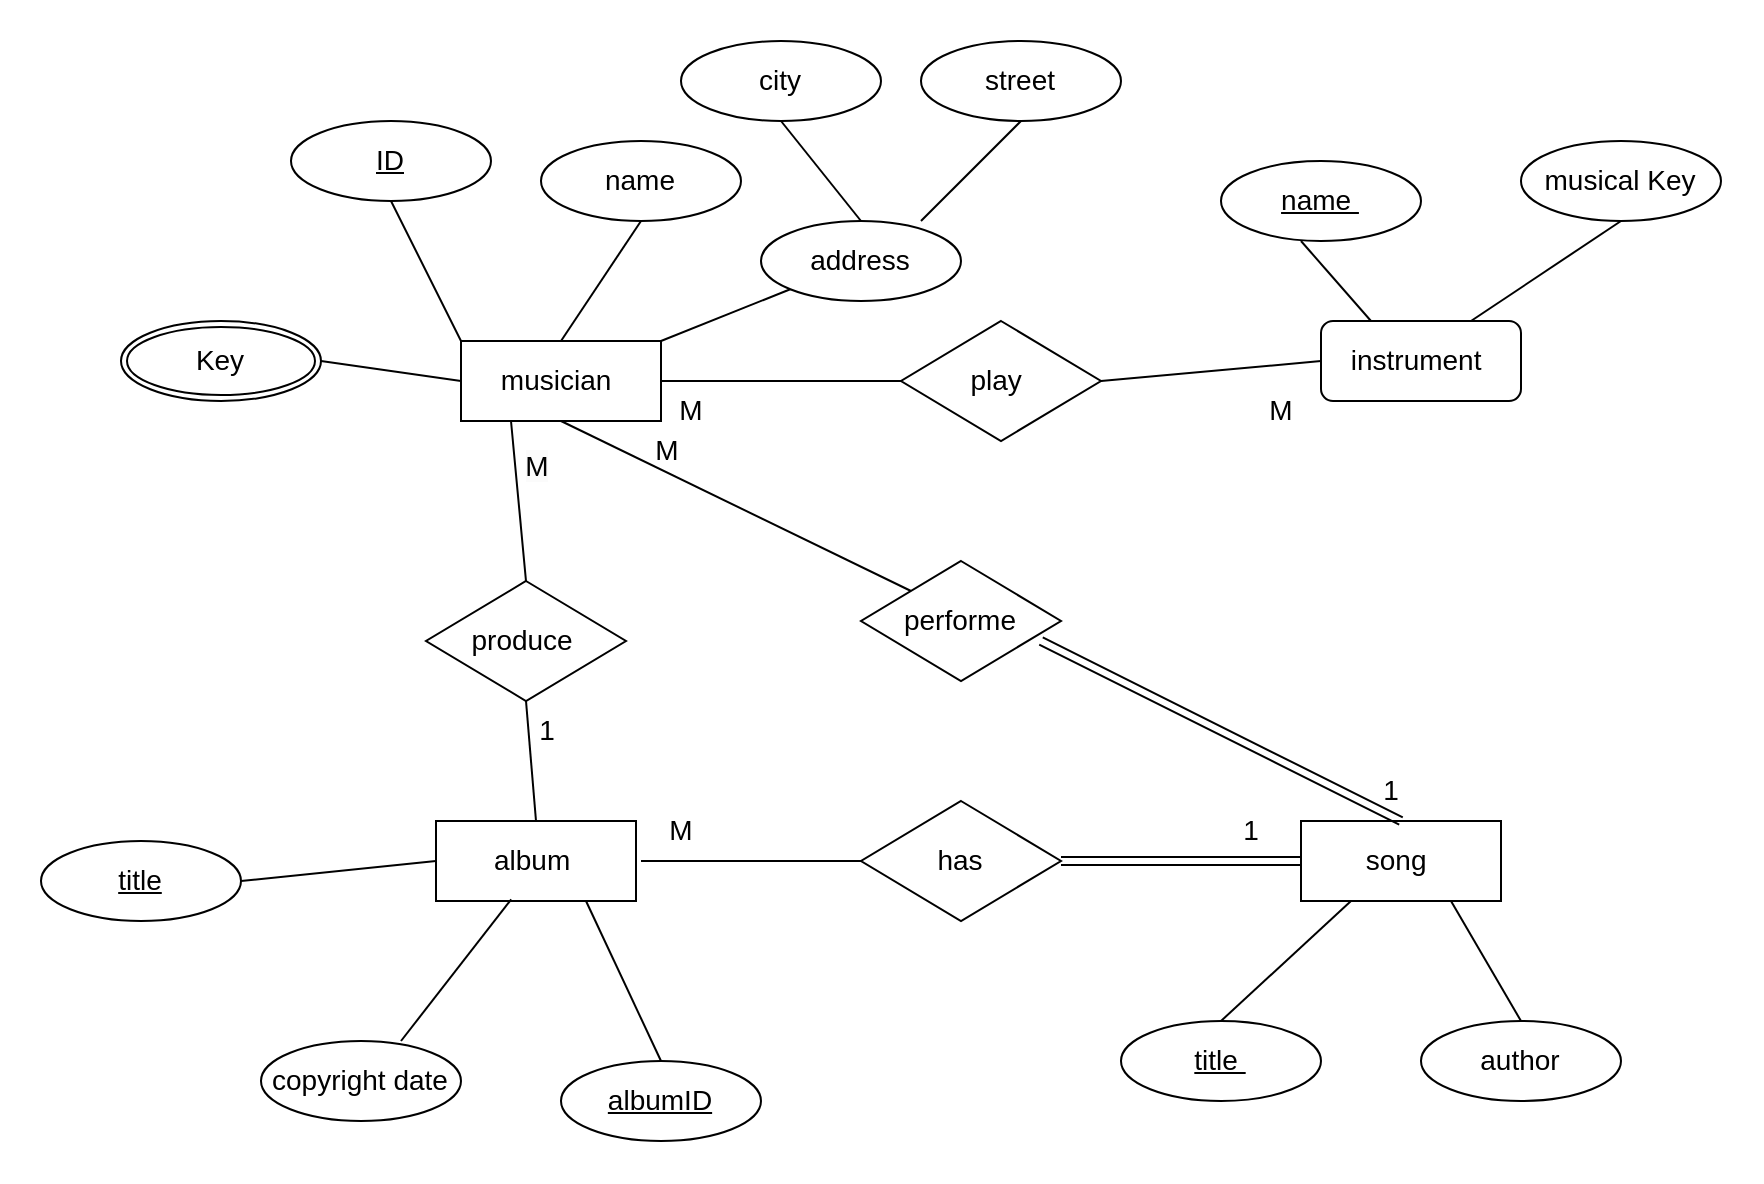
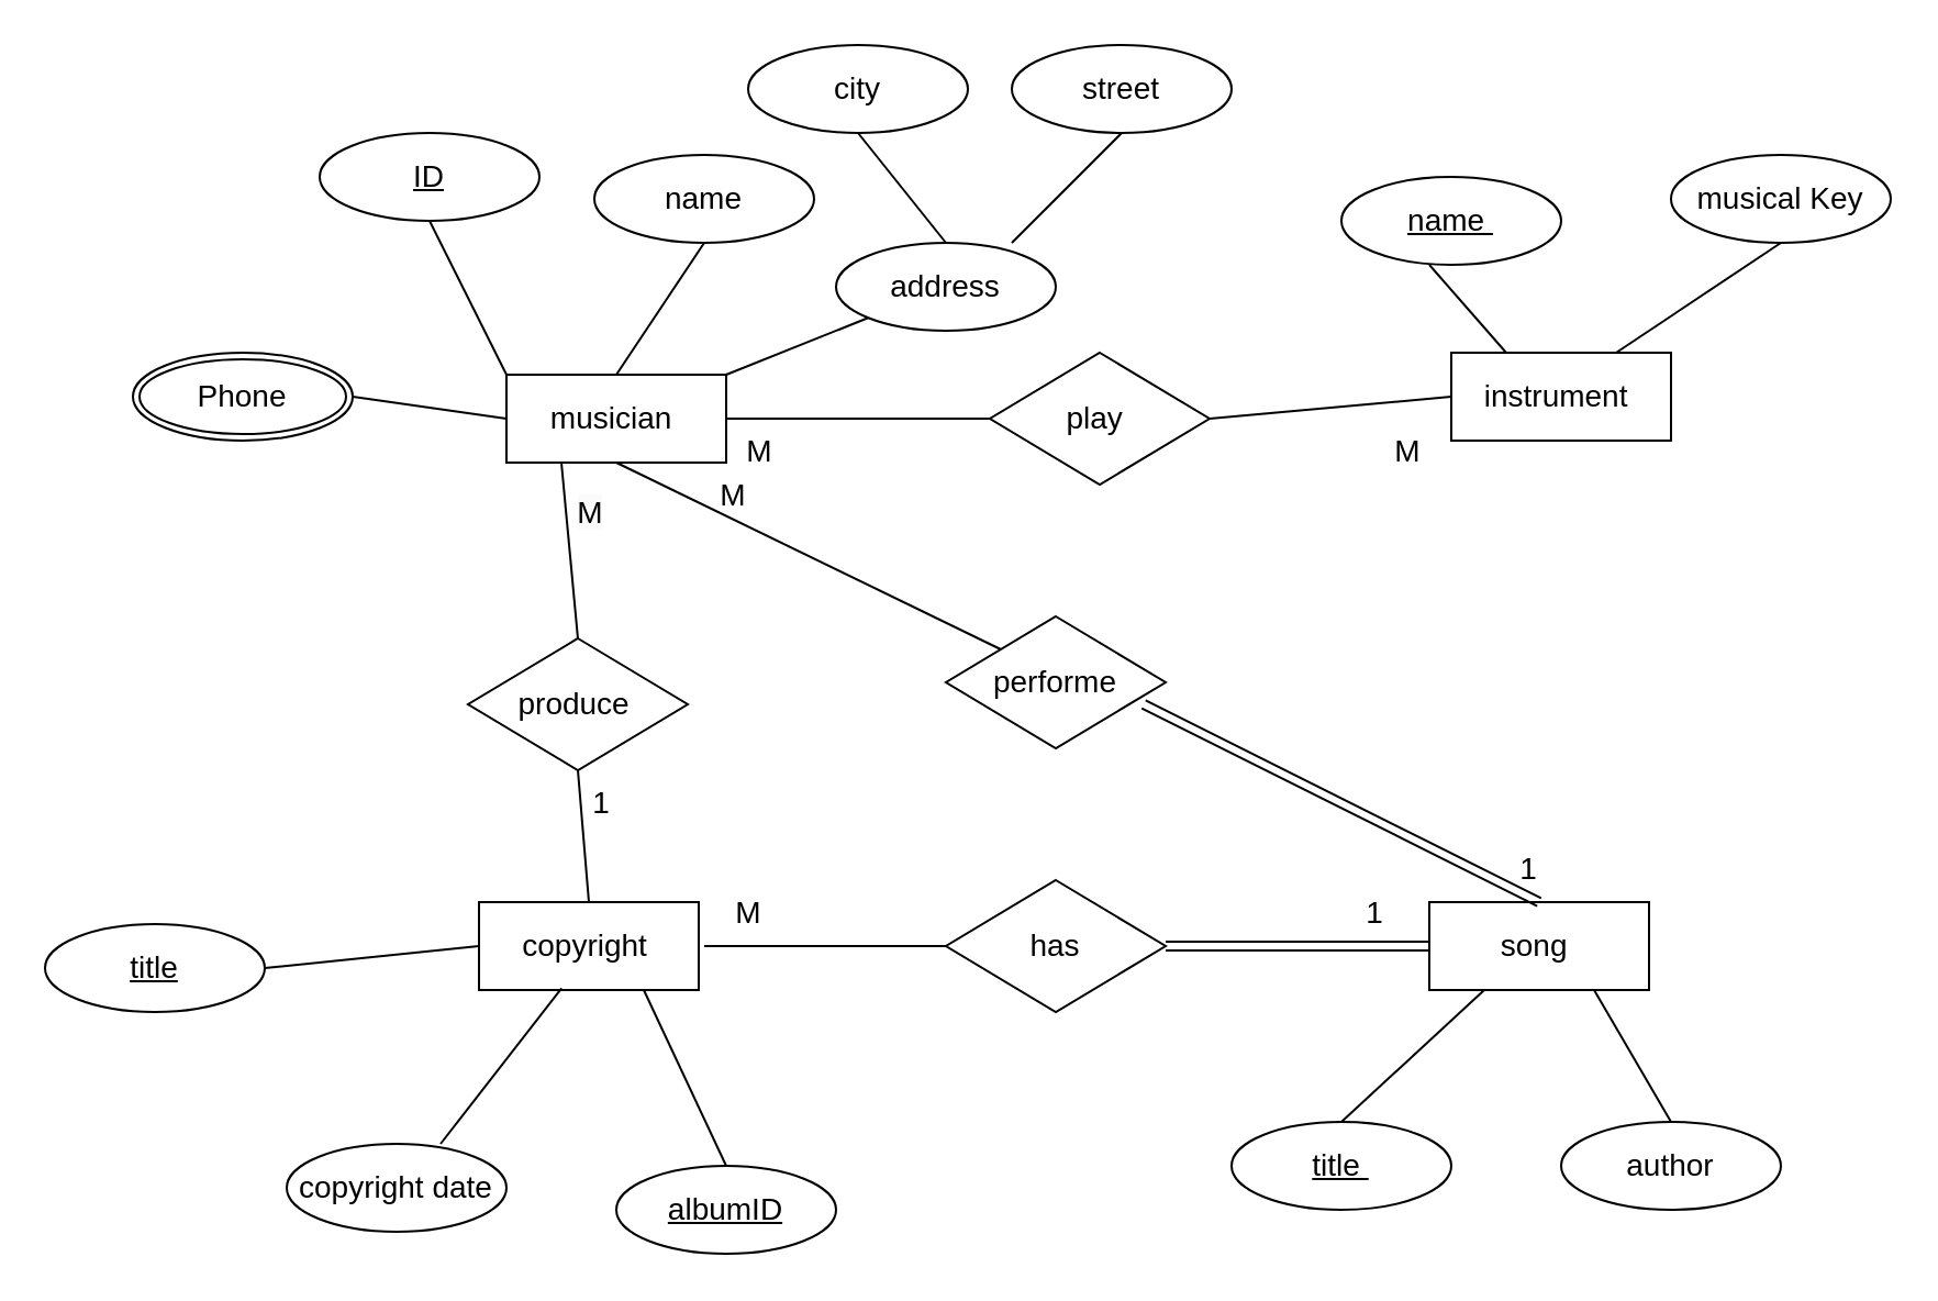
  <mxCell id="0" />
  <mxCell id="1" parent="0" />
  <mxCell id="2" value="musician&amp;nbsp;" style="whiteSpace=wrap;html=1;align=center;fontSize=14;" parent="1" vertex="1"><mxGeometry x="230" y="170" width="100" height="40" as="geometry" /></mxCell>
  <mxCell id="3" value="ID" style="ellipse;whiteSpace=wrap;html=1;align=center;fontStyle=4;fontSize=14;" parent="1" vertex="1"><mxGeometry x="145" y="60" width="100" height="40" as="geometry" /></mxCell>
  <mxCell id="4" value="name" style="ellipse;whiteSpace=wrap;html=1;align=center;fontSize=14;" parent="1" vertex="1"><mxGeometry x="270" y="70" width="100" height="40" as="geometry" /></mxCell>
  <mxCell id="5" value="city" style="ellipse;whiteSpace=wrap;html=1;align=center;fontSize=14;" parent="1" vertex="1"><mxGeometry x="340" y="20" width="100" height="40" as="geometry" /></mxCell>
  <mxCell id="6" value="street" style="ellipse;whiteSpace=wrap;html=1;align=center;fontSize=14;" parent="1" vertex="1"><mxGeometry x="460" y="20" width="100" height="40" as="geometry" /></mxCell>
  <mxCell id="7" value="address" style="ellipse;whiteSpace=wrap;html=1;align=center;fontSize=14;" parent="1" vertex="1"><mxGeometry x="380" y="110" width="100" height="40" as="geometry" /></mxCell>
- <mxCell id="8" value="Key" style="ellipse;shape=doubleEllipse;margin=3;whiteSpace=wrap;html=1;align=center;fontSize=14;" parent="1" vertex="1"><mxGeometry x="60" y="160" width="100" height="40" as="geometry" /></mxCell>
+ <mxCell id="8" value="Phone" style="ellipse;shape=doubleEllipse;margin=3;whiteSpace=wrap;html=1;align=center;fontSize=14;" parent="1" vertex="1"><mxGeometry x="60" y="160" width="100" height="40" as="geometry" /></mxCell>
  <mxCell id="9" value="" style="endArrow=none;html=1;rounded=0;fontSize=14;exitX=1;exitY=0.5;exitDx=0;exitDy=0;entryX=0;entryY=0.5;entryDx=0;entryDy=0;" parent="1" source="8" target="2" edge="1"><mxGeometry width="50" height="50" relative="1" as="geometry"><mxPoint x="190" y="200" as="sourcePoint" /><mxPoint x="240" y="150" as="targetPoint" /></mxGeometry></mxCell>
  <mxCell id="10" value="" style="endArrow=none;html=1;rounded=0;fontSize=14;entryX=0;entryY=0;entryDx=0;entryDy=0;exitX=0.5;exitY=1;exitDx=0;exitDy=0;" parent="1" source="3" target="2" edge="1"><mxGeometry width="50" height="50" relative="1" as="geometry"><mxPoint x="190" y="160" as="sourcePoint" /><mxPoint x="240" y="110" as="targetPoint" /></mxGeometry></mxCell>
  <mxCell id="11" value="" style="endArrow=none;html=1;rounded=0;fontSize=14;exitX=0.5;exitY=0;exitDx=0;exitDy=0;" parent="1" source="2" edge="1"><mxGeometry width="50" height="50" relative="1" as="geometry"><mxPoint x="270" y="160" as="sourcePoint" /><mxPoint x="320" y="110" as="targetPoint" /></mxGeometry></mxCell>
  <mxCell id="12" value="" style="endArrow=none;html=1;rounded=0;fontSize=14;exitX=1;exitY=0;exitDx=0;exitDy=0;entryX=0;entryY=1;entryDx=0;entryDy=0;" parent="1" source="2" target="7" edge="1"><mxGeometry width="50" height="50" relative="1" as="geometry"><mxPoint x="360" y="230" as="sourcePoint" /><mxPoint x="430" y="150" as="targetPoint" /></mxGeometry></mxCell>
  <mxCell id="13" value="" style="endArrow=none;html=1;rounded=0;fontSize=14;" parent="1" edge="1"><mxGeometry width="50" height="50" relative="1" as="geometry"><mxPoint x="460" y="110" as="sourcePoint" /><mxPoint x="510" y="60" as="targetPoint" /></mxGeometry></mxCell>
  <mxCell id="14" value="" style="endArrow=none;html=1;rounded=0;fontSize=14;exitX=0.5;exitY=0;exitDx=0;exitDy=0;entryX=0.5;entryY=1;entryDx=0;entryDy=0;" parent="1" source="7" target="5" edge="1"><mxGeometry width="50" height="50" relative="1" as="geometry"><mxPoint x="390" y="110" as="sourcePoint" /><mxPoint x="440" y="60" as="targetPoint" /></mxGeometry></mxCell>
- <mxCell id="15" value="instrument&amp;nbsp;" style="whiteSpace=wrap;html=1;align=center;fontSize=14;rounded=1;" parent="1" vertex="1"><mxGeometry x="660" y="160" width="100" height="40" as="geometry" /></mxCell>
+ <mxCell id="15" value="instrument&amp;nbsp;" style="whiteSpace=wrap;html=1;align=center;fontSize=14;" parent="1" vertex="1"><mxGeometry x="660" y="160" width="100" height="40" as="geometry" /></mxCell>
  <mxCell id="16" value="name&amp;nbsp;" style="ellipse;whiteSpace=wrap;html=1;align=center;fontStyle=4;fontSize=14;" parent="1" vertex="1"><mxGeometry x="610" y="80" width="100" height="40" as="geometry" /></mxCell>
  <mxCell id="17" value="musical&amp;nbsp;Key" style="ellipse;whiteSpace=wrap;html=1;align=center;fontSize=14;" parent="1" vertex="1"><mxGeometry x="760" y="70" width="100" height="40" as="geometry" /></mxCell>
  <mxCell id="18" value="" style="endArrow=none;html=1;rounded=0;fontSize=14;exitX=0.75;exitY=0;exitDx=0;exitDy=0;" parent="1" source="15" edge="1"><mxGeometry width="50" height="50" relative="1" as="geometry"><mxPoint x="760" y="160" as="sourcePoint" /><mxPoint x="810" y="110" as="targetPoint" /></mxGeometry></mxCell>
  <mxCell id="19" value="" style="endArrow=none;html=1;rounded=0;fontSize=14;exitX=0.25;exitY=0;exitDx=0;exitDy=0;" parent="1" source="15" edge="1"><mxGeometry width="50" height="50" relative="1" as="geometry"><mxPoint x="600" y="170" as="sourcePoint" /><mxPoint x="650" y="120" as="targetPoint" /></mxGeometry></mxCell>
- <mxCell id="20" value="album&amp;nbsp;" style="whiteSpace=wrap;html=1;align=center;fontSize=14;" parent="1" vertex="1"><mxGeometry x="217.5" y="410" width="100" height="40" as="geometry" /></mxCell>
+ <mxCell id="20" value="copyright&amp;nbsp;" style="whiteSpace=wrap;html=1;align=center;fontSize=14;" parent="1" vertex="1"><mxGeometry x="217.5" y="410" width="100" height="40" as="geometry" /></mxCell>
  <mxCell id="21" value="title" style="ellipse;whiteSpace=wrap;html=1;align=center;fontStyle=4;fontSize=14;" parent="1" vertex="1"><mxGeometry x="20" y="420" width="100" height="40" as="geometry" /></mxCell>
  <mxCell id="22" value="copyright date" style="ellipse;whiteSpace=wrap;html=1;align=center;fontSize=14;" parent="1" vertex="1"><mxGeometry x="130" y="520" width="100" height="40" as="geometry" /></mxCell>
  <mxCell id="23" value="" style="endArrow=none;html=1;rounded=0;fontSize=14;entryX=0.376;entryY=0.98;entryDx=0;entryDy=0;entryPerimeter=0;" parent="1" target="20" edge="1"><mxGeometry width="50" height="50" relative="1" as="geometry"><mxPoint x="200" y="520" as="sourcePoint" /><mxPoint x="250" y="470" as="targetPoint" /></mxGeometry></mxCell>
  <mxCell id="24" value="" style="endArrow=none;html=1;rounded=0;fontSize=14;entryX=0;entryY=0.5;entryDx=0;entryDy=0;exitX=1;exitY=0.5;exitDx=0;exitDy=0;" parent="1" source="21" target="20" edge="1"><mxGeometry width="50" height="50" relative="1" as="geometry"><mxPoint x="120" y="460" as="sourcePoint" /><mxPoint y="410" as="targetPoint" x="170" /></mxGeometry></mxCell>
  <mxCell id="25" value="" style="endArrow=none;html=1;rounded=0;fontSize=14;entryX=0.75;entryY=1;entryDx=0;entryDy=0;exitX=0.5;exitY=0;exitDx=0;exitDy=0;" parent="1" target="20" edge="1"><mxGeometry width="50" height="50" relative="1" as="geometry"><mxPoint x="330" y="530" as="sourcePoint" /><mxPoint x="450" y="420" as="targetPoint" /></mxGeometry></mxCell>
  <mxCell id="26" value="song&amp;nbsp;" style="whiteSpace=wrap;html=1;align=center;fontSize=14;" parent="1" vertex="1"><mxGeometry x="650" y="410" width="100" height="40" as="geometry" /></mxCell>
  <mxCell id="27" value="title&amp;nbsp;" style="ellipse;whiteSpace=wrap;html=1;align=center;fontStyle=4;fontSize=14;" parent="1" vertex="1"><mxGeometry x="560" y="510" width="100" height="40" as="geometry" /></mxCell>
  <mxCell id="28" value="author" style="ellipse;whiteSpace=wrap;html=1;align=center;fontSize=14;" parent="1" vertex="1"><mxGeometry x="710" y="510" width="100" height="40" as="geometry" /></mxCell>
  <mxCell id="29" value="" style="endArrow=none;html=1;rounded=0;fontSize=14;entryX=0.25;entryY=1;entryDx=0;entryDy=0;" parent="1" target="26" edge="1"><mxGeometry width="50" height="50" relative="1" as="geometry"><mxPoint x="610" y="510" as="sourcePoint" /><mxPoint x="660" y="460" as="targetPoint" /></mxGeometry></mxCell>
  <mxCell id="30" value="" style="endArrow=none;html=1;rounded=0;fontSize=14;entryX=0.75;entryY=1;entryDx=0;entryDy=0;exitX=0.5;exitY=0;exitDx=0;exitDy=0;" parent="1" source="28" target="26" edge="1"><mxGeometry width="50" height="50" relative="1" as="geometry"><mxPoint x="760" y="500" as="sourcePoint" /><mxPoint x="810" y="450" as="targetPoint" /></mxGeometry></mxCell>
  <mxCell id="31" value="play&amp;nbsp;" style="shape=rhombus;perimeter=rhombusPerimeter;whiteSpace=wrap;html=1;align=center;fontSize=14;" parent="1" vertex="1"><mxGeometry x="450" y="160" width="100" height="60" as="geometry" /></mxCell>
  <mxCell id="32" value="" style="endArrow=none;html=1;rounded=0;fontSize=14;entryX=0;entryY=0.5;entryDx=0;entryDy=0;" parent="1" target="31" edge="1"><mxGeometry relative="1" as="geometry"><mxPoint x="330" y="190" as="sourcePoint" /><mxPoint x="490" y="190" as="targetPoint" /></mxGeometry></mxCell>
  <mxCell id="33" value="M" style="text;html=1;align=center;verticalAlign=middle;resizable=0;points=[];autosize=1;strokeColor=none;fillColor=none;fontSize=14;" parent="1" vertex="1"><mxGeometry x="325" y="190" width="40" height="30" as="geometry" /></mxCell>
  <mxCell id="34" value="M" style="text;html=1;align=center;verticalAlign=middle;resizable=0;points=[];autosize=1;strokeColor=none;fillColor=none;fontSize=14;" parent="1" vertex="1"><mxGeometry x="620" y="190" width="40" height="30" as="geometry" /></mxCell>
  <mxCell id="35" value="" style="endArrow=none;html=1;rounded=0;fontSize=14;entryX=0;entryY=0.5;entryDx=0;entryDy=0;" parent="1" target="15" edge="1"><mxGeometry relative="1" as="geometry"><mxPoint x="550" y="190" as="sourcePoint" /><mxPoint x="710" y="190" as="targetPoint" /></mxGeometry></mxCell>
  <mxCell id="36" value="has" style="shape=rhombus;perimeter=rhombusPerimeter;whiteSpace=wrap;html=1;align=center;fontSize=14;" parent="1" vertex="1"><mxGeometry x="430" y="400" width="100" height="60" as="geometry" /></mxCell>
  <mxCell id="37" value="" style="endArrow=none;html=1;rounded=0;fontSize=14;" parent="1" edge="1"><mxGeometry relative="1" as="geometry"><mxPoint x="320" y="430" as="sourcePoint" /><mxPoint x="430" y="430" as="targetPoint" /></mxGeometry></mxCell>
  <mxCell id="38" value="" style="shape=link;html=1;rounded=0;fontSize=14;" parent="1" edge="1"><mxGeometry relative="1" as="geometry"><mxPoint x="530" y="430" as="sourcePoint" /><mxPoint x="650" y="430" as="targetPoint" /></mxGeometry></mxCell>
  <mxCell id="39" value="" style="resizable=0;html=1;align=right;verticalAlign=bottom;fontSize=14;" parent="38" connectable="0" vertex="1"><mxGeometry x="1" relative="1" as="geometry" /></mxCell>
  <mxCell id="40" value="1" style="text;html=1;align=center;verticalAlign=middle;resizable=0;points=[];autosize=1;strokeColor=none;fillColor=none;fontSize=14;" parent="1" vertex="1"><mxGeometry x="610" y="400" width="30" height="30" as="geometry" /></mxCell>
  <mxCell id="41" value="M" style="text;html=1;align=center;verticalAlign=middle;resizable=0;points=[];autosize=1;strokeColor=none;fillColor=none;fontSize=14;" parent="1" vertex="1"><mxGeometry x="320" y="400" width="40" height="30" as="geometry" /></mxCell>
  <mxCell id="42" value="performe" style="shape=rhombus;perimeter=rhombusPerimeter;whiteSpace=wrap;html=1;align=center;fontSize=14;" parent="1" vertex="1"><mxGeometry x="430" y="280" width="100" height="60" as="geometry" /></mxCell>
  <mxCell id="43" value="" style="endArrow=none;html=1;rounded=0;fontSize=14;exitX=0.5;exitY=1;exitDx=0;exitDy=0;entryX=0;entryY=0;entryDx=0;entryDy=0;" parent="1" source="2" target="42" edge="1"><mxGeometry relative="1" as="geometry"><mxPoint x="270" y="320" as="sourcePoint" /><mxPoint x="430" y="320" as="targetPoint" /></mxGeometry></mxCell>
  <mxCell id="44" value="albumID" style="ellipse;whiteSpace=wrap;html=1;align=center;fontStyle=4;fontSize=14;" parent="1" vertex="1"><mxGeometry x="280" y="530" width="100" height="40" as="geometry" /></mxCell>
  <mxCell id="45" value="M" style="text;html=1;align=center;verticalAlign=middle;resizable=0;points=[];autosize=1;strokeColor=none;fillColor=none;fontSize=14;" parent="1" vertex="1"><mxGeometry x="312.5" y="210" width="40" height="30" as="geometry" /></mxCell>
  <mxCell id="46" value="" style="shape=link;html=1;rounded=0;fontSize=14;entryX=0.5;entryY=0;entryDx=0;entryDy=0;" parent="1" target="26" edge="1"><mxGeometry relative="1" as="geometry"><mxPoint x="520" y="320" as="sourcePoint" /><mxPoint x="680" y="320" as="targetPoint" /></mxGeometry></mxCell>
  <mxCell id="47" value="1" style="text;html=1;align=center;verticalAlign=middle;resizable=0;points=[];autosize=1;strokeColor=none;fillColor=none;fontSize=14;" parent="1" vertex="1"><mxGeometry x="680" y="380" width="30" height="30" as="geometry" /></mxCell>
  <mxCell id="48" value="produce&amp;nbsp;" style="shape=rhombus;perimeter=rhombusPerimeter;whiteSpace=wrap;html=1;align=center;fontSize=14;" parent="1" vertex="1"><mxGeometry x="212.5" y="290" width="100" height="60" as="geometry" /></mxCell>
  <mxCell id="49" value="" style="endArrow=none;html=1;rounded=0;fontSize=14;entryX=0.25;entryY=1;entryDx=0;entryDy=0;exitX=0.5;exitY=0;exitDx=0;exitDy=0;" parent="1" source="48" target="2" edge="1"><mxGeometry relative="1" as="geometry"><mxPoint x="260" y="280" as="sourcePoint" /><mxPoint x="218" y="410" as="targetPoint" /></mxGeometry></mxCell>
  <mxCell id="50" value="" style="endArrow=none;html=1;rounded=0;fontSize=14;entryX=0.5;entryY=0;entryDx=0;entryDy=0;exitX=0.5;exitY=1;exitDx=0;exitDy=0;" parent="1" source="48" target="20" edge="1"><mxGeometry relative="1" as="geometry"><mxPoint x="60" y="370" as="sourcePoint" /><mxPoint x="220" y="370" as="targetPoint" /></mxGeometry></mxCell>
  <mxCell id="51" value="1" style="text;html=1;align=center;verticalAlign=middle;resizable=0;points=[];autosize=1;strokeColor=none;fillColor=none;fontSize=14;" parent="1" vertex="1"><mxGeometry x="257.5" y="350" width="30" height="30" as="geometry" /></mxCell>
  <mxCell id="52" value="&#10;&lt;span style=&quot;color: rgb(0, 0, 0); font-family: Helvetica; font-size: 14px; font-style: normal; font-variant-ligatures: normal; font-variant-caps: normal; font-weight: 400; letter-spacing: normal; orphans: 2; text-align: center; text-indent: 0px; text-transform: none; widows: 2; word-spacing: 0px; -webkit-text-stroke-width: 0px; background-color: rgb(251, 251, 251); text-decoration-thickness: initial; text-decoration-style: initial; text-decoration-color: initial; float: none; display: inline !important;&quot;&gt;M&lt;/span&gt;&#10;&#10;" style="text;html=1;align=center;verticalAlign=middle;resizable=0;points=[];autosize=1;strokeColor=none;fillColor=none;" parent="1" vertex="1"><mxGeometry x="247.5" y="210" width="40" height="60" as="geometry" /></mxCell>
